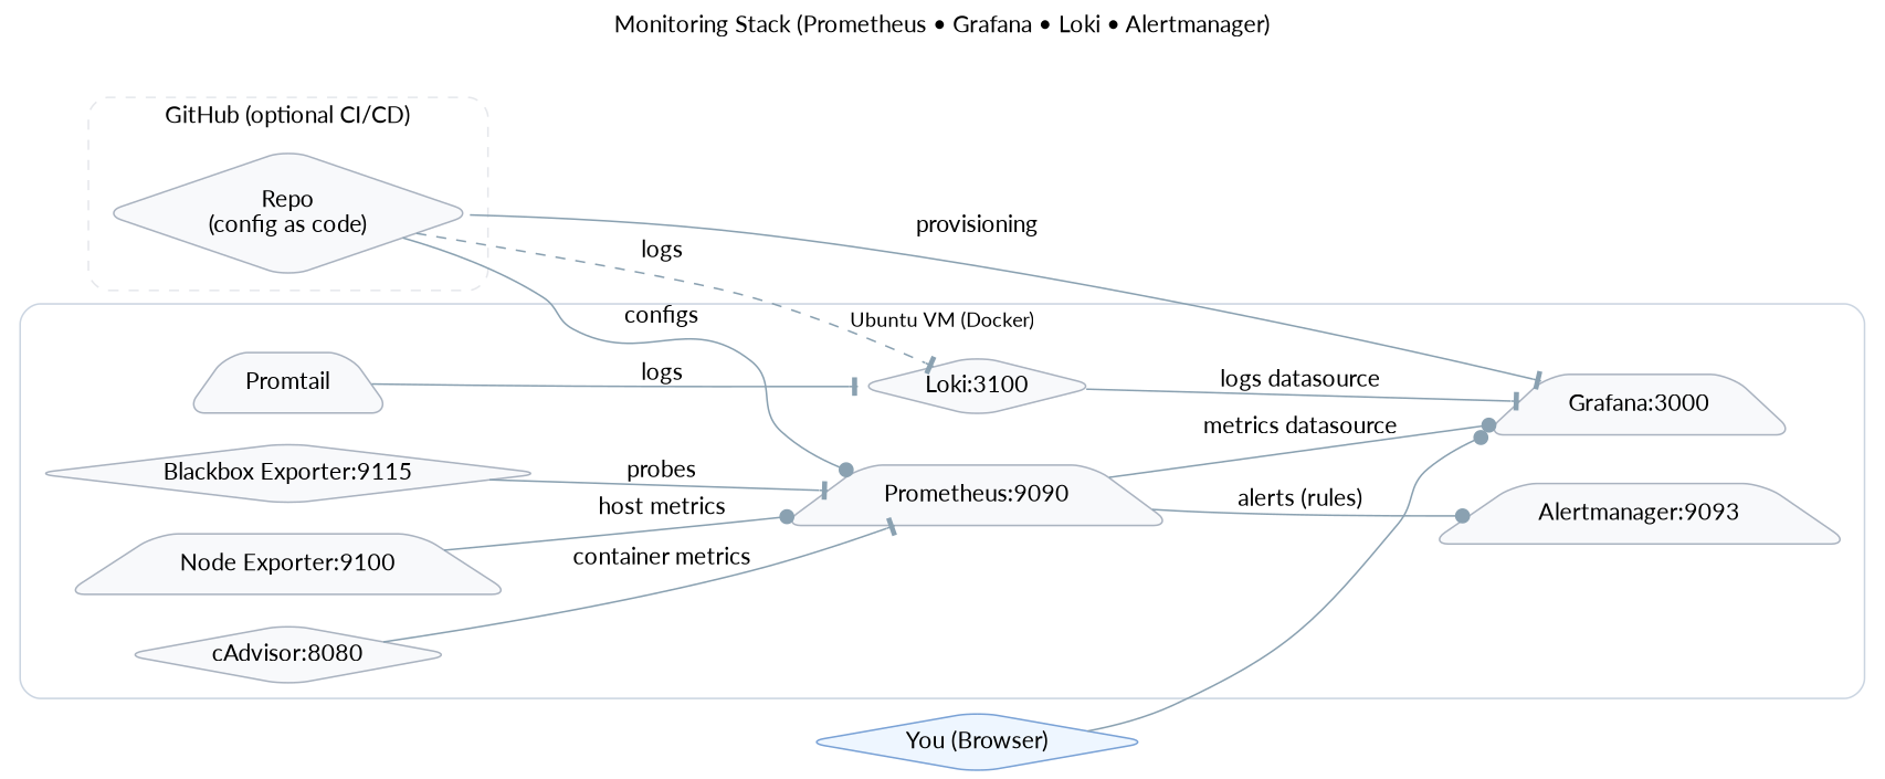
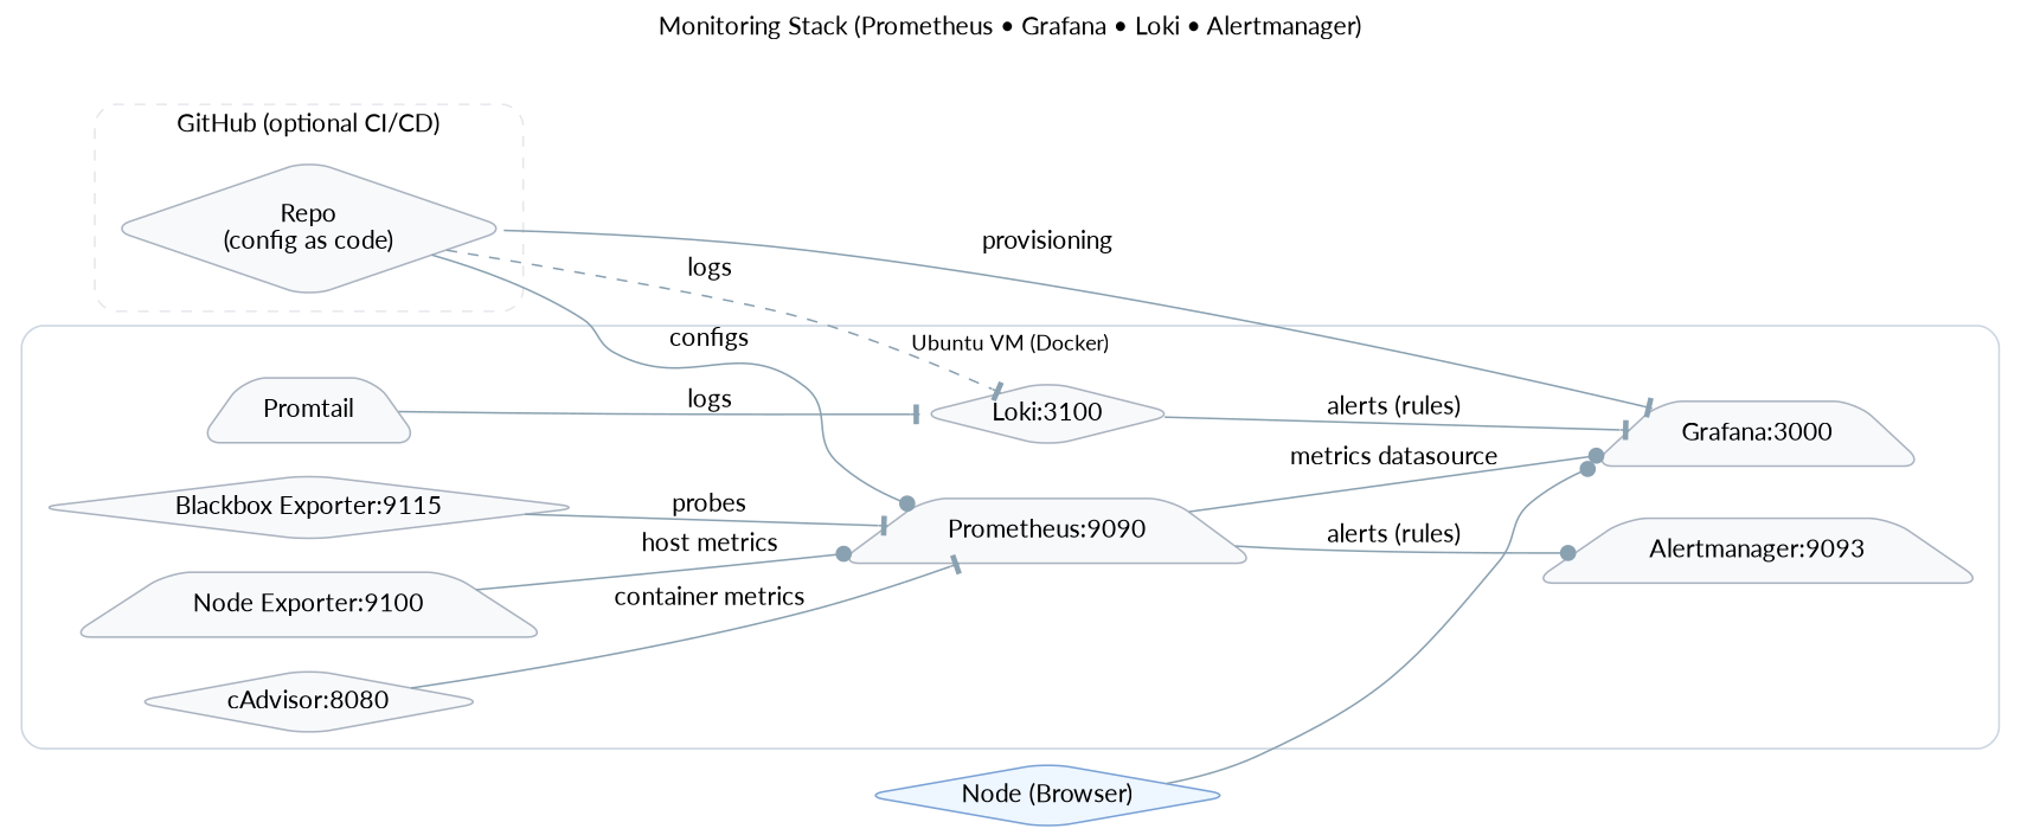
  digraph {
    fontname=Lato
    label="Monitoring Stack (Prometheus • Grafana • Loki • Alertmanager)"
    labelloc=t
    rankdir=LR
    node [color="#aab3c0" fillcolor="#f8f9fb" fontname=Lato shape=trapezium style="rounded,filled"]
    edge [arrowhead=tee color="#8aa1b1" fontname=Lato]
    n1 [label="Prometheus:9090"]
    n2 [label="Alertmanager:9093"]
    n3 [label="Grafana:3000"]
    n4 [label="Loki:3100" shape=diamond]
    n5 [label=Promtail]
    n6 [label="Node Exporter:9100"]
    n7 [label="cAdvisor:8080" shape=diamond]
    n8 [label="Blackbox Exporter:9115" shape=diamond]
    n9 [label="Repo\n(config as code)" shape=diamond]
-   n10 [color="#7aa2d6" fillcolor="#eef6ff" label="You (Browser)" shape=diamond]
+   n10 [color="#7aa2d6" fillcolor="#eef6ff" label="Node (Browser)" shape=diamond]
    subgraph cluster_1 {
      color="#cbd5e1"
      fontsize=12
      label="Ubuntu VM (Docker)"
      style=rounded
      n1
      n2
      n3
      n4
      n5
      n6
      n7
      n8
    }
    subgraph cluster_2 {
      color="#e5e7eb"
      label="GitHub (optional CI/CD)"
      style="rounded,dashed"
      n9
    }
    n1 -> n2 [arrowhead=dot label="alerts (rules)"]
    n1 -> n3 [arrowhead=dot label="metrics datasource"]
-   n4 -> n3 [label="logs datasource"]
+   n4 -> n3 [label="alerts (rules)"]
    n5 -> n4 [label=logs]
    n6 -> n1 [arrowhead=dot label="host metrics"]
    n7 -> n1 [label="container metrics"]
    n8 -> n1 [label=probes]
    n9 -> n1 [arrowhead=dot label=configs]
    n9 -> n3 [label=provisioning]
    n9 -> n4 [label=logs style=dashed]
    n10 -> n3 [arrowhead=dot]
  }
